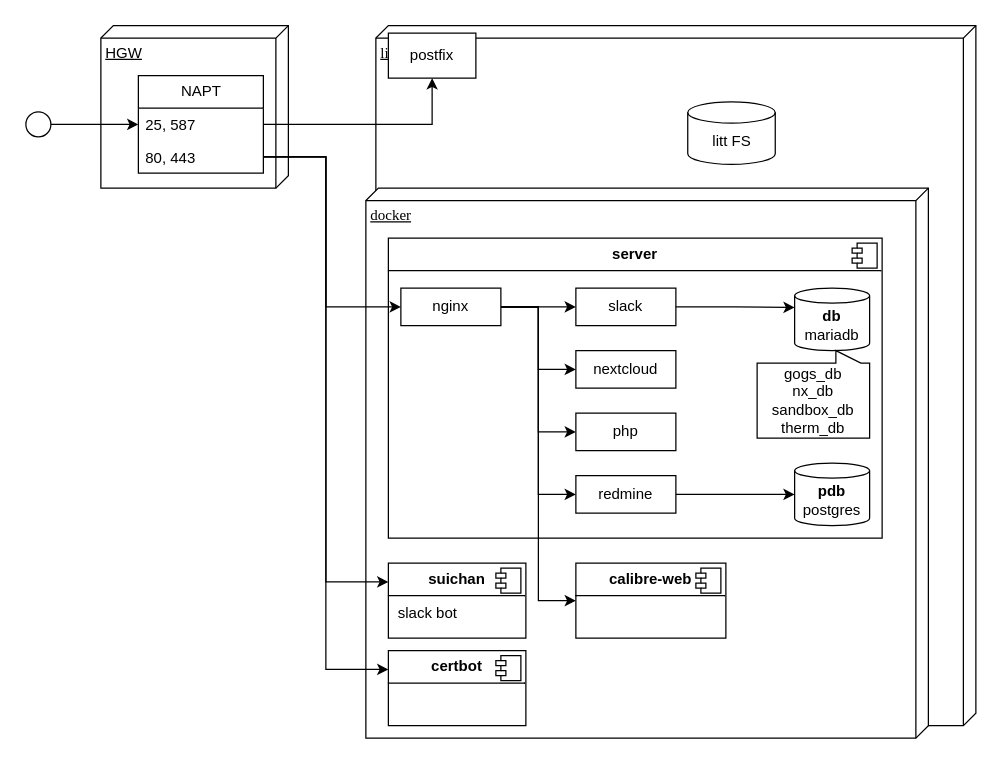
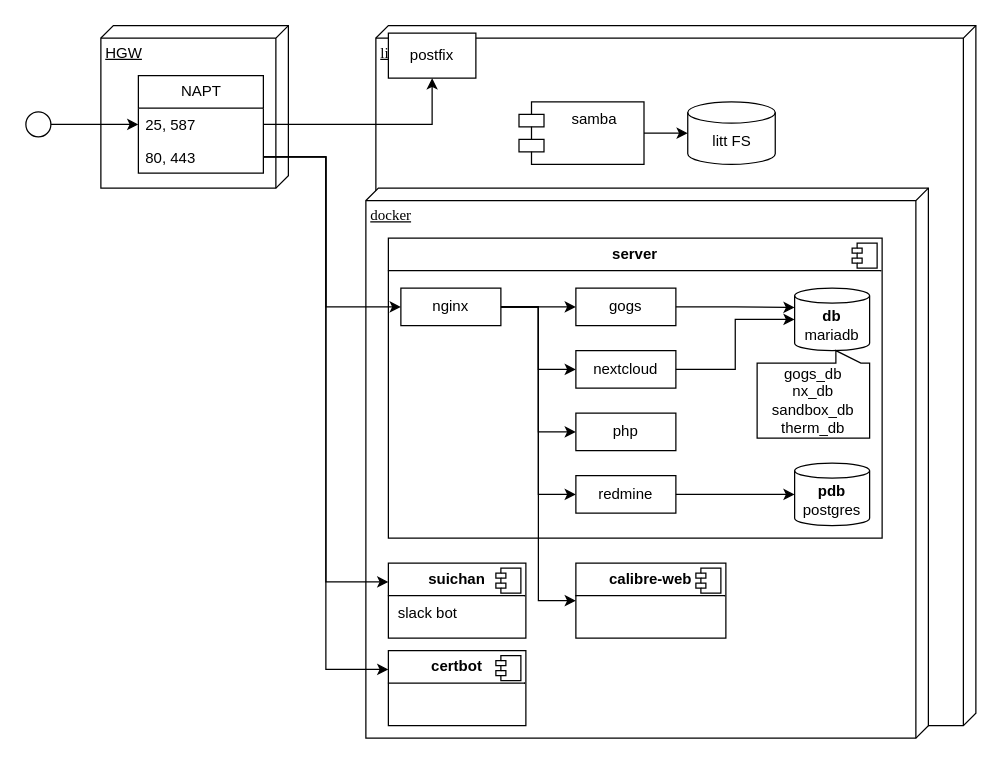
  <mxCell id="0" />
  <mxCell id="1" parent="0" />
  <mxCell id="2" value="HGW" style="verticalAlign=top;align=left;spacingTop=8;spacingLeft=2;spacingRight=12;shape=cube;size=10;direction=south;fontStyle=4;html=1;whiteSpace=wrap;" vertex="1" parent="1"><mxGeometry x="80" y="20" width="150" height="130" as="geometry" /></mxCell>
  <mxCell id="3" value="litt" style="verticalAlign=top;align=left;spacingTop=8;spacingLeft=2;spacingRight=12;shape=cube;size=10;direction=south;fontStyle=4;html=1;rounded=0;shadow=0;comic=0;labelBackgroundColor=none;strokeWidth=1;fontFamily=Verdana;fontSize=12" parent="1" vertex="1"><mxGeometry x="300" y="20" width="480" height="560" as="geometry" /></mxCell>
  <mxCell id="4" value="docker" style="verticalAlign=top;align=left;spacingTop=8;spacingLeft=2;spacingRight=12;shape=cube;size=10;direction=south;fontStyle=4;html=1;rounded=0;shadow=0;comic=0;labelBackgroundColor=none;strokeWidth=1;fontFamily=Verdana;fontSize=12" parent="1" vertex="1"><mxGeometry x="292" y="150" width="450" height="440" as="geometry" /></mxCell>
  <mxCell id="5" style="edgeStyle=orthogonalEdgeStyle;rounded=0;orthogonalLoop=1;jettySize=auto;html=1;exitX=1;exitY=0.5;exitDx=0;exitDy=0;entryX=0;entryY=0.25;entryDx=0;entryDy=0;" edge="1" parent="1" source="37" target="8"><mxGeometry relative="1" as="geometry"><mxPoint x="220" y="-10" as="sourcePoint" /></mxGeometry></mxCell>
  <mxCell id="6" style="edgeStyle=orthogonalEdgeStyle;rounded=0;orthogonalLoop=1;jettySize=auto;html=1;exitX=1;exitY=0.5;exitDx=0;exitDy=0;entryX=0;entryY=0.25;entryDx=0;entryDy=0;" edge="1" parent="1" source="37" target="31"><mxGeometry relative="1" as="geometry"><mxPoint x="220" y="-10" as="sourcePoint" /></mxGeometry></mxCell>
+ <mxCell id="7" value="samba" style="shape=module;align=left;spacingLeft=20;align=center;verticalAlign=top;whiteSpace=wrap;html=1;" vertex="1" parent="1"><mxGeometry x="414.5" y="81" width="100" height="50" as="geometry" /></mxCell>
  <mxCell id="8" value="&lt;p style=&quot;margin:0px;margin-top:6px;text-align:center;&quot;&gt;&lt;b&gt;suichan&lt;/b&gt;&lt;/p&gt;&lt;hr size=&quot;1&quot; style=&quot;border-style:solid;&quot;&gt;&lt;p style=&quot;margin:0px;margin-left:8px;&quot;&gt;slack bot&lt;/p&gt;" style="align=left;overflow=fill;html=1;dropTarget=0;whiteSpace=wrap;" vertex="1" parent="1"><mxGeometry x="310" y="450" width="110" height="60" as="geometry" /></mxCell>
  <mxCell id="9" value="" style="shape=component;jettyWidth=8;jettyHeight=4;" vertex="1" parent="8"><mxGeometry x="1" width="20" height="20" relative="1" as="geometry"><mxPoint x="-24" y="4" as="offset" /></mxGeometry></mxCell>
  <mxCell id="10" value="" style="group" vertex="1" connectable="0" parent="1"><mxGeometry x="310" y="190" width="395" height="240" as="geometry" /></mxCell>
  <mxCell id="11" value="&lt;p style=&quot;margin:0px;margin-top:6px;text-align:center;&quot;&gt;&lt;b&gt;server&lt;/b&gt;&lt;/p&gt;&lt;hr size=&quot;1&quot; style=&quot;border-style:solid;&quot;&gt;&lt;p style=&quot;margin:0px;margin-left:8px;&quot;&gt;&lt;br&gt;&lt;/p&gt;" style="align=left;overflow=fill;html=1;dropTarget=0;whiteSpace=wrap;container=1;recursiveResize=0;" vertex="1" parent="10"><mxGeometry width="395" height="240" as="geometry" /></mxCell>
  <mxCell id="12" value="" style="shape=component;jettyWidth=8;jettyHeight=4;" vertex="1" parent="11"><mxGeometry x="1" width="20" height="20" relative="1" as="geometry"><mxPoint x="-24" y="4" as="offset" /></mxGeometry></mxCell>
  <mxCell id="13" value="&lt;b&gt;db&lt;/b&gt;&lt;div&gt;mariadb&lt;/div&gt;" style="shape=cylinder3;whiteSpace=wrap;html=1;boundedLbl=1;backgroundOutline=1;size=6;" vertex="1" parent="10"><mxGeometry x="325" y="40" width="60" height="50" as="geometry" /></mxCell>
  <mxCell id="14" value="&lt;b&gt;pdb&lt;/b&gt;&lt;div&gt;postgres&lt;/div&gt;" style="shape=cylinder3;whiteSpace=wrap;html=1;boundedLbl=1;backgroundOutline=1;size=6;" vertex="1" parent="10"><mxGeometry x="325" y="180" width="60" height="50" as="geometry" /></mxCell>
  <mxCell id="15" style="edgeStyle=orthogonalEdgeStyle;rounded=0;orthogonalLoop=1;jettySize=auto;html=1;exitX=1;exitY=0.5;exitDx=0;exitDy=0;entryX=0;entryY=0.5;entryDx=0;entryDy=0;" edge="1" parent="10" source="19" target="20"><mxGeometry relative="1" as="geometry" /></mxCell>
  <mxCell id="16" style="edgeStyle=orthogonalEdgeStyle;rounded=0;orthogonalLoop=1;jettySize=auto;html=1;exitX=1;exitY=0.5;exitDx=0;exitDy=0;entryX=0;entryY=0.5;entryDx=0;entryDy=0;" edge="1" parent="10" source="19" target="22"><mxGeometry relative="1" as="geometry" /></mxCell>
  <mxCell id="17" style="edgeStyle=orthogonalEdgeStyle;rounded=0;orthogonalLoop=1;jettySize=auto;html=1;exitX=1;exitY=0.5;exitDx=0;exitDy=0;entryX=0;entryY=0.5;entryDx=0;entryDy=0;" edge="1" parent="10" source="19" target="25"><mxGeometry relative="1" as="geometry" /></mxCell>
  <mxCell id="18" style="edgeStyle=orthogonalEdgeStyle;rounded=0;orthogonalLoop=1;jettySize=auto;html=1;exitX=1;exitY=0.5;exitDx=0;exitDy=0;entryX=0;entryY=0.5;entryDx=0;entryDy=0;" edge="1" parent="10" source="19" target="26"><mxGeometry relative="1" as="geometry" /></mxCell>
  <mxCell id="19" value="nginx" style="html=1;whiteSpace=wrap;" vertex="1" parent="10"><mxGeometry x="10" y="40" width="80" height="30" as="geometry" /></mxCell>
- <mxCell id="20" value="slack" style="html=1;whiteSpace=wrap;" vertex="1" parent="10"><mxGeometry x="150" y="40" width="80" height="30" as="geometry" /></mxCell>
+ <mxCell id="20" value="gogs" style="html=1;whiteSpace=wrap;" vertex="1" parent="10"><mxGeometry x="150" y="40" width="80" height="30" as="geometry" /></mxCell>
  <mxCell id="21" style="edgeStyle=orthogonalEdgeStyle;rounded=0;orthogonalLoop=1;jettySize=auto;html=1;exitX=1;exitY=0.5;exitDx=0;exitDy=0;entryX=0;entryY=0;entryDx=0;entryDy=15.5;entryPerimeter=0;" edge="1" parent="10" source="20" target="13"><mxGeometry relative="1" as="geometry" /></mxCell>
  <mxCell id="22" value="nextcloud" style="html=1;whiteSpace=wrap;" vertex="1" parent="10"><mxGeometry x="150" y="90" width="80" height="30" as="geometry" /></mxCell>
+ <mxCell id="23" style="edgeStyle=orthogonalEdgeStyle;rounded=0;orthogonalLoop=1;jettySize=auto;html=1;exitX=1;exitY=0.5;exitDx=0;exitDy=0;entryX=0;entryY=0.5;entryDx=0;entryDy=0;entryPerimeter=0;" edge="1" parent="10" source="22" target="13"><mxGeometry relative="1" as="geometry" /></mxCell>
  <mxCell id="24" value="&lt;span style=&quot;text-wrap: nowrap;&quot;&gt;gogs_db&lt;/span&gt;&lt;div style=&quot;text-wrap: nowrap;&quot;&gt;nx_db&lt;/div&gt;&lt;div style=&quot;text-wrap: nowrap;&quot;&gt;sandbox_db&lt;/div&gt;&lt;div style=&quot;text-wrap: nowrap;&quot;&gt;therm_db&lt;/div&gt;" style="shape=callout;whiteSpace=wrap;html=1;perimeter=calloutPerimeter;position2=0.7;size=10;position=0.7;base=20;rotation=0;container=0;flipV=1;" vertex="1" parent="10"><mxGeometry x="295" y="90" width="90" height="70" as="geometry" /></mxCell>
  <mxCell id="25" value="php" style="html=1;whiteSpace=wrap;" vertex="1" parent="10"><mxGeometry x="150" y="140" width="80" height="30" as="geometry" /></mxCell>
  <mxCell id="26" value="redmine" style="html=1;whiteSpace=wrap;" vertex="1" parent="10"><mxGeometry x="150" y="190" width="80" height="30" as="geometry" /></mxCell>
  <mxCell id="27" style="edgeStyle=orthogonalEdgeStyle;rounded=0;orthogonalLoop=1;jettySize=auto;html=1;exitX=1;exitY=0.5;exitDx=0;exitDy=0;entryX=0;entryY=0.5;entryDx=0;entryDy=0;entryPerimeter=0;" edge="1" parent="10" source="26" target="14"><mxGeometry relative="1" as="geometry" /></mxCell>
  <mxCell id="28" value="&lt;p style=&quot;margin:0px;margin-top:6px;text-align:center;&quot;&gt;&lt;b&gt;calibre-web&lt;/b&gt;&lt;/p&gt;&lt;hr size=&quot;1&quot; style=&quot;border-style:solid;&quot;&gt;&lt;p style=&quot;margin:0px;margin-left:8px;&quot;&gt;&lt;br&gt;&lt;/p&gt;" style="align=left;overflow=fill;html=1;dropTarget=0;whiteSpace=wrap;" vertex="1" parent="1"><mxGeometry x="460" y="450" width="120" height="60" as="geometry" /></mxCell>
  <mxCell id="29" value="" style="shape=component;jettyWidth=8;jettyHeight=4;" vertex="1" parent="28"><mxGeometry x="1" width="20" height="20" relative="1" as="geometry"><mxPoint x="-24" y="4" as="offset" /></mxGeometry></mxCell>
  <mxCell id="30" style="edgeStyle=orthogonalEdgeStyle;rounded=0;orthogonalLoop=1;jettySize=auto;html=1;exitX=1;exitY=0.5;exitDx=0;exitDy=0;entryX=0;entryY=0.5;entryDx=0;entryDy=0;" edge="1" parent="1" source="19" target="28"><mxGeometry relative="1" as="geometry" /></mxCell>
  <mxCell id="31" value="&lt;p style=&quot;margin:0px;margin-top:6px;text-align:center;&quot;&gt;&lt;b&gt;certbot&lt;/b&gt;&lt;/p&gt;&lt;hr size=&quot;1&quot; style=&quot;border-style:solid;&quot;&gt;&lt;p style=&quot;margin:0px;margin-left:8px;&quot;&gt;&lt;br&gt;&lt;/p&gt;" style="align=left;overflow=fill;html=1;dropTarget=0;whiteSpace=wrap;" vertex="1" parent="1"><mxGeometry x="310" y="520" width="110" height="60" as="geometry" /></mxCell>
  <mxCell id="32" value="" style="shape=component;jettyWidth=8;jettyHeight=4;" vertex="1" parent="31"><mxGeometry x="1" width="20" height="20" relative="1" as="geometry"><mxPoint x="-24" y="4" as="offset" /></mxGeometry></mxCell>
  <mxCell id="33" value="litt FS" style="shape=cylinder3;whiteSpace=wrap;html=1;boundedLbl=1;backgroundOutline=1;size=8.5;" vertex="1" parent="1"><mxGeometry x="549.5" y="81" width="70" height="50" as="geometry" /></mxCell>
+ <mxCell id="34" style="edgeStyle=orthogonalEdgeStyle;rounded=0;orthogonalLoop=1;jettySize=auto;html=1;exitX=1;exitY=0.5;exitDx=0;exitDy=0;entryX=0;entryY=0.5;entryDx=0;entryDy=0;entryPerimeter=0;" edge="1" parent="1" source="7" target="33"><mxGeometry relative="1" as="geometry" /></mxCell>
  <mxCell id="35" value="NAPT" style="swimlane;fontStyle=0;childLayout=stackLayout;horizontal=1;startSize=26;fillColor=none;horizontalStack=0;resizeParent=1;resizeParentMax=0;resizeLast=0;collapsible=1;marginBottom=0;html=1;" vertex="1" parent="1"><mxGeometry x="110" y="60" width="100" height="78" as="geometry" /></mxCell>
  <mxCell id="36" value="25, 587" style="text;strokeColor=none;fillColor=none;align=left;verticalAlign=top;spacingLeft=4;spacingRight=4;overflow=hidden;rotatable=0;points=[[0,0.5],[1,0.5]];portConstraint=eastwest;whiteSpace=wrap;html=1;" vertex="1" parent="35"><mxGeometry y="26" width="100" height="26" as="geometry" /></mxCell>
  <mxCell id="37" value="80, 443" style="text;strokeColor=none;fillColor=none;align=left;verticalAlign=top;spacingLeft=4;spacingRight=4;overflow=hidden;rotatable=0;points=[[0,0.5],[1,0.5]];portConstraint=eastwest;whiteSpace=wrap;html=1;" vertex="1" parent="35"><mxGeometry y="52" width="100" height="26" as="geometry" /></mxCell>
  <mxCell id="38" value="postfix" style="html=1;whiteSpace=wrap;" vertex="1" parent="1"><mxGeometry x="310" y="26" width="70" height="36" as="geometry" /></mxCell>
  <mxCell id="39" style="edgeStyle=orthogonalEdgeStyle;rounded=0;orthogonalLoop=1;jettySize=auto;html=1;exitX=1;exitY=0.5;exitDx=0;exitDy=0;" edge="1" parent="1" source="36" target="38"><mxGeometry relative="1" as="geometry" /></mxCell>
  <mxCell id="40" style="edgeStyle=orthogonalEdgeStyle;rounded=0;orthogonalLoop=1;jettySize=auto;html=1;exitX=1;exitY=0.5;exitDx=0;exitDy=0;entryX=0;entryY=0.5;entryDx=0;entryDy=0;" edge="1" parent="1" source="37" target="19"><mxGeometry relative="1" as="geometry"><Array as="points"><mxPoint x="260" y="125" /><mxPoint x="260" y="245" /></Array></mxGeometry></mxCell>
  <mxCell id="41" style="edgeStyle=orthogonalEdgeStyle;rounded=0;orthogonalLoop=1;jettySize=auto;html=1;exitX=1;exitY=0.5;exitDx=0;exitDy=0;entryX=0;entryY=0.5;entryDx=0;entryDy=0;" edge="1" parent="1" source="42" target="36"><mxGeometry relative="1" as="geometry" /></mxCell>
  <mxCell id="42" value="" style="ellipse;whiteSpace=wrap;html=1;aspect=fixed;" vertex="1" parent="1"><mxGeometry x="20" y="89" width="20" height="20" as="geometry" /></mxCell>
